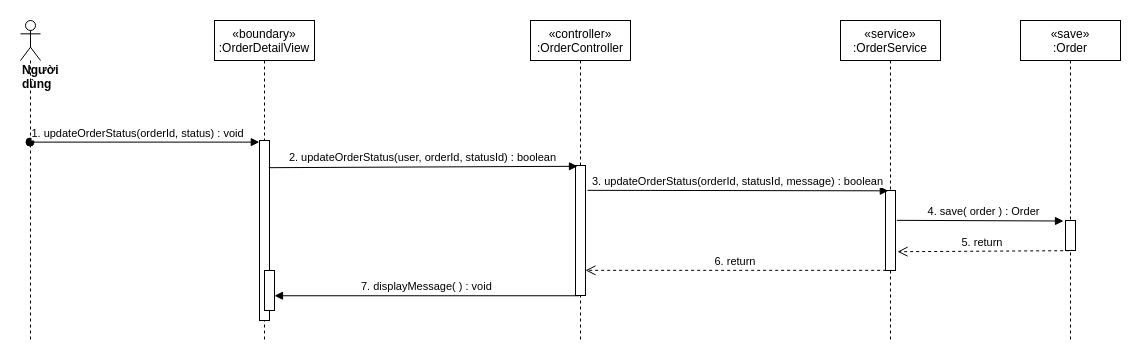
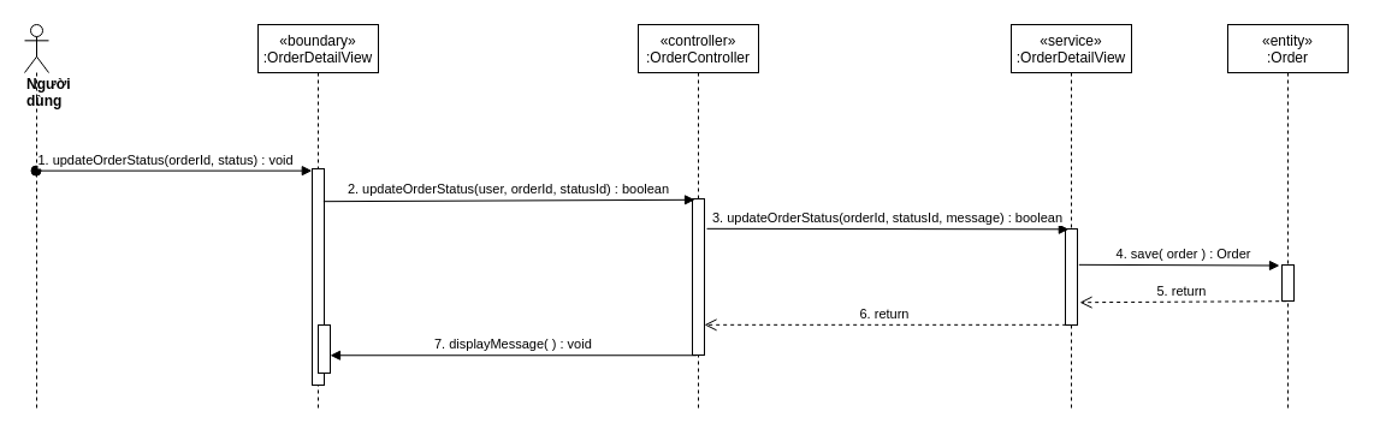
  <mxCell id="0" />
  <mxCell id="1" parent="0" />
  <mxCell id="2" value="«boundary»&#10;:OrderDetailView" style="shape=umlLifeline;perimeter=lifelinePerimeter;container=1;collapsible=0;recursiveResize=0;rounded=0;shadow=0;strokeWidth=1;" parent="1" vertex="1"><mxGeometry x="214" y="20" width="100" height="320" as="geometry" /></mxCell>
  <mxCell id="3" value="" style="points=[];perimeter=orthogonalPerimeter;rounded=0;shadow=0;strokeWidth=1;" parent="2" vertex="1"><mxGeometry x="45" y="120" width="10" height="180" as="geometry" /></mxCell>
  <mxCell id="4" value="" style="html=1;points=[];perimeter=orthogonalPerimeter;" parent="2" vertex="1"><mxGeometry x="50" y="250" width="10" height="40" as="geometry" /></mxCell>
  <mxCell id="5" value="«controller»&#10;:OrderController" style="shape=umlLifeline;perimeter=lifelinePerimeter;container=1;collapsible=0;recursiveResize=0;rounded=0;shadow=0;strokeWidth=1;" parent="1" vertex="1"><mxGeometry x="530" y="20" width="100" height="320" as="geometry" /></mxCell>
  <mxCell id="6" value="" style="points=[];perimeter=orthogonalPerimeter;rounded=0;shadow=0;strokeWidth=1;" parent="5" vertex="1"><mxGeometry x="45" y="145" width="10" height="130" as="geometry" /></mxCell>
  <mxCell id="7" value="&lt;div&gt;&lt;b&gt;Người dùng&lt;/b&gt;&lt;/div&gt;" style="shape=umlLifeline;participant=umlActor;perimeter=lifelinePerimeter;whiteSpace=wrap;html=1;container=1;collapsible=0;recursiveResize=0;verticalAlign=top;spacingTop=36;outlineConnect=0;align=left;" parent="1" vertex="1"><mxGeometry x="20" y="20" width="20" height="320" as="geometry" /></mxCell>
  <mxCell id="8" value="1. updateOrderStatus(orderId, status) : void" style="verticalAlign=bottom;startArrow=oval;endArrow=block;startSize=8;shadow=0;strokeWidth=1;entryX=-0.02;entryY=0.009;entryDx=0;entryDy=0;entryPerimeter=0;" parent="1" source="7" target="3" edge="1"><mxGeometry x="-0.06" relative="1" as="geometry"><mxPoint x="30" y="130" as="sourcePoint" /><mxPoint as="offset" /><mxPoint x="214.4" y="100.8" as="targetPoint" /></mxGeometry></mxCell>
- <mxCell id="9" value="«service»&#10;:OrderService" style="shape=umlLifeline;perimeter=lifelinePerimeter;container=1;collapsible=0;recursiveResize=0;rounded=0;shadow=0;strokeWidth=1;" parent="1" vertex="1"><mxGeometry x="840" y="20" width="100" height="320" as="geometry" /></mxCell>
+ <mxCell id="9" value="«service»&#10;:OrderDetailView" style="shape=umlLifeline;perimeter=lifelinePerimeter;container=1;collapsible=0;recursiveResize=0;rounded=0;shadow=0;strokeWidth=1;" parent="1" vertex="1"><mxGeometry x="840" y="20" width="100" height="320" as="geometry" /></mxCell>
  <mxCell id="10" value="" style="points=[];perimeter=orthogonalPerimeter;rounded=0;shadow=0;strokeWidth=1;" parent="9" vertex="1"><mxGeometry x="45" y="170" width="10" height="80" as="geometry" /></mxCell>
  <mxCell id="11" value="2. updateOrderStatus(user, orderId, statusId) : boolean" style="html=1;verticalAlign=bottom;endArrow=block;exitX=0.933;exitY=0.151;exitDx=0;exitDy=0;exitPerimeter=0;entryX=0.2;entryY=0.006;entryDx=0;entryDy=0;entryPerimeter=0;" parent="1" source="3" target="6" edge="1"><mxGeometry width="80" relative="1" as="geometry"><mxPoint x="220" y="188" as="sourcePoint" /><mxPoint x="600" y="168" as="targetPoint" /></mxGeometry></mxCell>
  <mxCell id="12" value="3. updateOrderStatus(orderId, statusId, message) : boolean" style="html=1;verticalAlign=bottom;endArrow=block;entryX=0.283;entryY=0.004;entryDx=0;entryDy=0;entryPerimeter=0;exitX=1.2;exitY=0.191;exitDx=0;exitDy=0;exitPerimeter=0;" parent="1" source="6" target="10" edge="1"><mxGeometry width="80" relative="1" as="geometry"><mxPoint x="680" y="180" as="sourcePoint" /><mxPoint x="660" y="220" as="targetPoint" /></mxGeometry></mxCell>
- <mxCell id="13" value="«save»&#10;:Order" style="shape=umlLifeline;perimeter=lifelinePerimeter;container=1;collapsible=0;recursiveResize=0;rounded=0;shadow=0;strokeWidth=1;" parent="1" vertex="1"><mxGeometry x="1020" y="20" width="100" height="320" as="geometry" /></mxCell>
+ <mxCell id="13" value="«entity»&#10;:Order" style="shape=umlLifeline;perimeter=lifelinePerimeter;container=1;collapsible=0;recursiveResize=0;rounded=0;shadow=0;strokeWidth=1;" parent="1" vertex="1"><mxGeometry x="1020" y="20" width="100" height="320" as="geometry" /></mxCell>
  <mxCell id="14" value="" style="points=[];perimeter=orthogonalPerimeter;rounded=0;shadow=0;strokeWidth=1;" parent="13" vertex="1"><mxGeometry x="45" y="200" width="10" height="30" as="geometry" /></mxCell>
  <mxCell id="15" value="4. save( order ) : Order" style="html=1;verticalAlign=bottom;endArrow=block;entryX=-0.2;entryY=0.017;entryDx=0;entryDy=0;entryPerimeter=0;exitX=1.133;exitY=0.373;exitDx=0;exitDy=0;exitPerimeter=0;" parent="1" source="10" target="14" edge="1"><mxGeometry x="0.041" width="80" relative="1" as="geometry"><mxPoint x="870" y="224" as="sourcePoint" /><mxPoint x="1010" y="237" as="targetPoint" /><mxPoint as="offset" /></mxGeometry></mxCell>
  <mxCell id="16" value="5. return&amp;nbsp;" style="html=1;verticalAlign=bottom;endArrow=open;dashed=1;endSize=8;exitX=0.367;exitY=1.006;exitDx=0;exitDy=0;exitPerimeter=0;entryX=1.2;entryY=0.765;entryDx=0;entryDy=0;entryPerimeter=0;" parent="1" source="14" target="10" edge="1"><mxGeometry relative="1" as="geometry"><mxPoint x="900" y="300" as="sourcePoint" /><mxPoint x="846" y="230" as="targetPoint" /></mxGeometry></mxCell>
  <mxCell id="17" value="6. return&amp;nbsp;" style="html=1;verticalAlign=bottom;endArrow=open;dashed=1;endSize=8;exitX=0.067;exitY=0.998;exitDx=0;exitDy=0;exitPerimeter=0;" parent="1" source="10" target="6" edge="1"><mxGeometry relative="1" as="geometry"><mxPoint x="810" y="294" as="sourcePoint" /><mxPoint x="550" y="310" as="targetPoint" /></mxGeometry></mxCell>
  <mxCell id="18" value="7. displayMessage( ) : void" style="verticalAlign=bottom;endArrow=block;shadow=0;strokeWidth=1;exitX=0.34;exitY=1.002;exitDx=0;exitDy=0;exitPerimeter=0;" parent="1" source="6" target="4" edge="1"><mxGeometry relative="1" as="geometry"><mxPoint x="465" y="310" as="sourcePoint" /><mxPoint x="250" y="341" as="targetPoint" /></mxGeometry></mxCell>
